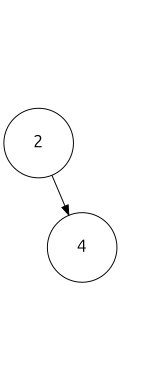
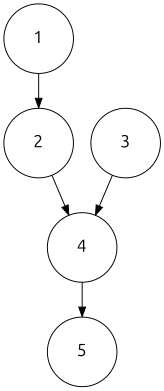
  digraph {
    rankdir=TB
    node [shape=circle]
+   n1 [height=1 label=<<FONT POINT-SIZE="18" FACE="ubuntu">1</FONT><BR ALIGN="CENTER"/>> width=1]
    n2 [height=1 label=<<FONT POINT-SIZE="18" FACE="ubuntu">2</FONT><BR ALIGN="CENTER"/>> width=1]
    n3 [height=1 label=<<FONT POINT-SIZE="18" FACE="ubuntu">4</FONT><BR ALIGN="CENTER"/>> width=1]
+   n4 [height=1 label=<<FONT POINT-SIZE="18" FACE="ubuntu">3</FONT><BR ALIGN="CENTER"/>> width=1]
+   n5 [height=1 label=<<FONT POINT-SIZE="18" FACE="ubuntu">5</FONT><BR ALIGN="CENTER"/>> width=1]
+   n1 -> n2
    n2 -> n3
+   n3 -> n5
+   n4 -> n3
  }
